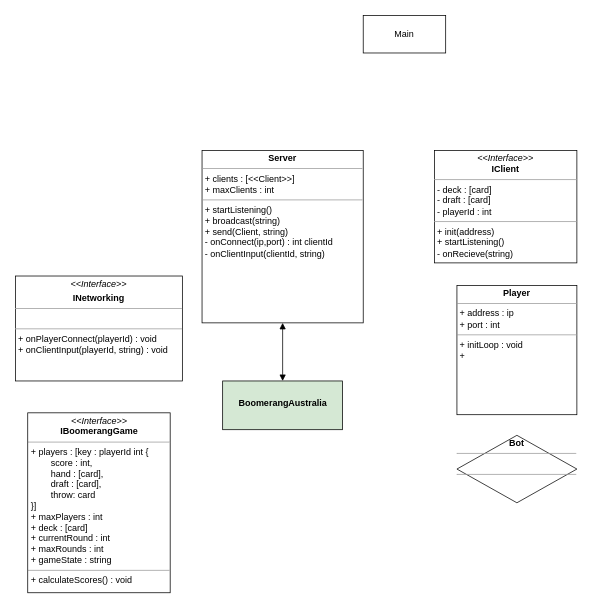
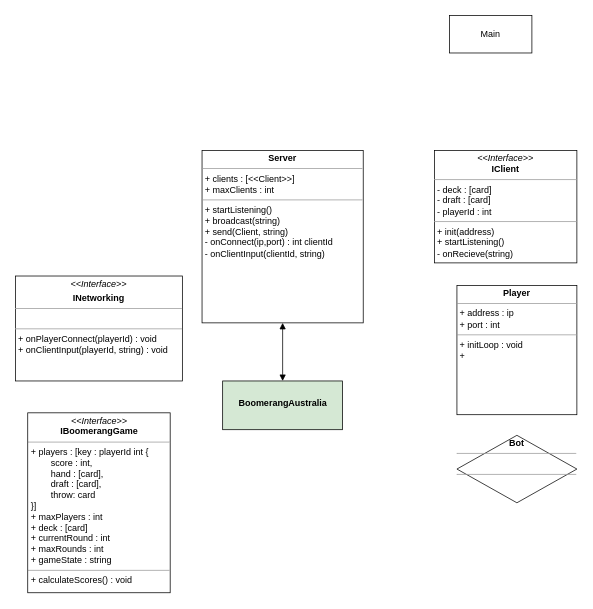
  <mxCell id="0" />
  <mxCell id="1" parent="0" />
  <mxCell id="2" value="&lt;p style=&quot;margin:0px;margin-top:4px;text-align:center;&quot;&gt;&lt;b&gt;Server&lt;/b&gt;&lt;/p&gt;&lt;hr size=&quot;1&quot;&gt;&lt;p style=&quot;margin:0px;margin-left:4px;&quot;&gt;+ clients : [&amp;lt;&amp;lt;Client&amp;gt;&amp;gt;]&lt;/p&gt;&lt;p style=&quot;margin:0px;margin-left:4px;&quot;&gt;+ maxClients : int&lt;/p&gt;&lt;hr size=&quot;1&quot;&gt;&lt;p style=&quot;margin:0px;margin-left:4px;&quot;&gt;&lt;span style=&quot;background-color: initial;&quot;&gt;+ startListening()&amp;nbsp;&lt;/span&gt;&lt;br&gt;&lt;/p&gt;&lt;p style=&quot;margin:0px;margin-left:4px;&quot;&gt;+ broadcast(string)&amp;nbsp;&lt;/p&gt;&lt;p style=&quot;margin:0px;margin-left:4px;&quot;&gt;+ send(Client, string)&amp;nbsp;&lt;/p&gt;&lt;p style=&quot;margin:0px;margin-left:4px;&quot;&gt;- onConnect(ip,port) : int clientId&lt;/p&gt;&lt;p style=&quot;margin:0px;margin-left:4px;&quot;&gt;- onClientInput(clientId, string)&amp;nbsp;&lt;/p&gt;&lt;p style=&quot;margin:0px;margin-left:4px;&quot;&gt;&lt;br&gt;&lt;/p&gt;" style="verticalAlign=top;align=left;overflow=fill;fontSize=12;fontFamily=Helvetica;html=1;whiteSpace=wrap;" parent="1" vertex="1"><mxGeometry x="269" y="200" width="215" height="230" as="geometry" /></mxCell>
  <mxCell id="3" value="&lt;p style=&quot;margin:0px;margin-top:4px;text-align:center;&quot;&gt;&lt;i&gt;&amp;lt;&amp;lt;Interface&amp;gt;&amp;gt;&lt;/i&gt;&lt;br&gt;&lt;b&gt;IClient&lt;/b&gt;&lt;/p&gt;&lt;hr size=&quot;1&quot;&gt;&lt;p style=&quot;margin:0px;margin-left:4px;&quot;&gt;- deck : [card]&lt;br&gt;- draft : [card]&lt;/p&gt;&lt;p style=&quot;margin:0px;margin-left:4px;&quot;&gt;- playerId : int&lt;/p&gt;&lt;hr size=&quot;1&quot;&gt;&lt;p style=&quot;margin:0px;margin-left:4px;&quot;&gt;+ init(address)&lt;/p&gt;&lt;p style=&quot;margin:0px;margin-left:4px;&quot;&gt;+ startListening()&lt;/p&gt;&lt;p style=&quot;margin:0px;margin-left:4px;&quot;&gt;- onRecieve(string)&lt;/p&gt;&lt;p style=&quot;margin:0px;margin-left:4px;&quot;&gt;&lt;br&gt;&lt;/p&gt;" style="verticalAlign=top;align=left;overflow=fill;fontSize=12;fontFamily=Helvetica;html=1;whiteSpace=wrap;" parent="1" vertex="1"><mxGeometry x="579" y="200" width="190" height="150" as="geometry" /></mxCell>
  <mxCell id="4" value="&lt;p style=&quot;margin:0px;margin-top:4px;text-align:center;&quot;&gt;&lt;b&gt;Bot&lt;/b&gt;&lt;/p&gt;&lt;hr size=&quot;1&quot;&gt;&lt;p style=&quot;margin:0px;margin-left:4px;&quot;&gt;&lt;br&gt;&lt;/p&gt;&lt;hr size=&quot;1&quot;&gt;&lt;p style=&quot;margin:0px;margin-left:4px;&quot;&gt;&lt;br&gt;&lt;/p&gt;" style="rhombus;verticalAlign=top;align=left;overflow=fill;fontSize=12;fontFamily=Helvetica;html=1;whiteSpace=wrap;" parent="1" vertex="1"><mxGeometry x="609" y="580" width="160" height="90" as="geometry" /></mxCell>
  <mxCell id="5" value="&lt;p style=&quot;margin:0px;margin-top:4px;text-align:center;&quot;&gt;&lt;b&gt;Player&lt;/b&gt;&lt;/p&gt;&lt;hr size=&quot;1&quot;&gt;&lt;p style=&quot;margin:0px;margin-left:4px;&quot;&gt;+ address : ip&lt;/p&gt;&lt;p style=&quot;margin:0px;margin-left:4px;&quot;&gt;+ port : int&lt;/p&gt;&lt;hr size=&quot;1&quot;&gt;&lt;p style=&quot;margin:0px;margin-left:4px;&quot;&gt;+ initLoop : void&lt;/p&gt;&lt;p style=&quot;margin:0px;margin-left:4px;&quot;&gt;+&amp;nbsp;&lt;/p&gt;" style="verticalAlign=top;align=left;overflow=fill;fontSize=12;fontFamily=Helvetica;html=1;whiteSpace=wrap;" parent="1" vertex="1"><mxGeometry x="609" y="380" width="160" height="172.5" as="geometry" /></mxCell>
  <mxCell id="6" value="&lt;p style=&quot;margin:0px;margin-top:4px;text-align:center;&quot;&gt;&lt;b&gt;&lt;br&gt;&lt;/b&gt;&lt;/p&gt;&lt;p style=&quot;margin:0px;margin-top:4px;text-align:center;&quot;&gt;&lt;b&gt;BoomerangAustralia&lt;/b&gt;&lt;/p&gt;&lt;p style=&quot;margin:0px;margin-left:4px;&quot;&gt;&lt;br&gt;&lt;/p&gt;" style="verticalAlign=top;align=left;overflow=fill;fontSize=12;fontFamily=Helvetica;html=1;whiteSpace=wrap;fillColor=#d5e8d4;" parent="1" vertex="1"><mxGeometry x="296.5" y="507.5" width="160" height="65" as="geometry" /></mxCell>
- <mxCell id="7" value="Main" style="html=1;whiteSpace=wrap;" parent="1" vertex="1"><mxGeometry x="484" y="20" width="110" height="50" as="geometry" /></mxCell>
+ <mxCell id="7" value="Main" style="html=1;whiteSpace=wrap;" parent="1" vertex="1"><mxGeometry x="599" y="20" width="110" height="50" as="geometry" /></mxCell>
  <mxCell id="8" value="&lt;p style=&quot;margin:0px;margin-top:4px;text-align:center;&quot;&gt;&lt;i&gt;&amp;lt;&amp;lt;Interface&amp;gt;&amp;gt;&lt;/i&gt;&lt;/p&gt;&lt;p style=&quot;margin:0px;margin-top:4px;text-align:center;&quot;&gt;&lt;b&gt;INetworking&lt;/b&gt;&lt;/p&gt;&lt;hr size=&quot;1&quot;&gt;&lt;p style=&quot;margin:0px;margin-left:4px;&quot;&gt;&lt;br&gt;&lt;/p&gt;&lt;hr size=&quot;1&quot;&gt;&lt;p style=&quot;margin:0px;margin-left:4px;&quot;&gt;+ onPlayerConnect(playerId) : void&lt;/p&gt;&lt;p style=&quot;margin:0px;margin-left:4px;&quot;&gt;+ onClientInput(playerId, string) : void&lt;/p&gt;" style="verticalAlign=top;align=left;overflow=fill;fontSize=12;fontFamily=Helvetica;html=1;whiteSpace=wrap;" parent="1" vertex="1"><mxGeometry x="20.25" y="367.5" width="222.5" height="140" as="geometry" /></mxCell>
  <mxCell id="9" value="&lt;p style=&quot;margin:0px;margin-top:4px;text-align:center;&quot;&gt;&lt;i&gt;&amp;lt;&amp;lt;Interface&amp;gt;&amp;gt;&lt;/i&gt;&lt;br&gt;&lt;b&gt;IBoomerangGame&lt;/b&gt;&lt;/p&gt;&lt;hr size=&quot;1&quot;&gt;&lt;p style=&quot;margin:0px;margin-left:4px;&quot;&gt;+ players : [key : playerId int {&lt;/p&gt;&lt;p style=&quot;margin:0px;margin-left:4px;&quot;&gt;&lt;span style=&quot;white-space: pre;&quot;&gt;&#09;&lt;/span&gt;score : int,&amp;nbsp;&lt;/p&gt;&lt;p style=&quot;margin:0px;margin-left:4px;&quot;&gt;&lt;span style=&quot;white-space: pre;&quot;&gt;&#09;&lt;/span&gt;hand : [card],&amp;nbsp;&lt;/p&gt;&lt;p style=&quot;margin:0px;margin-left:4px;&quot;&gt;&lt;span style=&quot;white-space: pre;&quot;&gt;&#09;&lt;/span&gt;draft : [card],&lt;br&gt;&lt;/p&gt;&lt;p style=&quot;margin:0px;margin-left:4px;&quot;&gt;&lt;span style=&quot;white-space: pre;&quot;&gt;&#09;&lt;/span&gt;throw: card&lt;br&gt;&lt;/p&gt;&lt;p style=&quot;margin:0px;margin-left:4px;&quot;&gt;}]&lt;/p&gt;&lt;p style=&quot;margin:0px;margin-left:4px;&quot;&gt;+ maxPlayers : int&lt;/p&gt;&lt;p style=&quot;margin:0px;margin-left:4px;&quot;&gt;+ deck : [card]&lt;/p&gt;&lt;p style=&quot;margin:0px;margin-left:4px;&quot;&gt;+ currentRound : int&lt;/p&gt;&lt;p style=&quot;margin:0px;margin-left:4px;&quot;&gt;+ maxRounds : int&lt;/p&gt;&lt;p style=&quot;margin:0px;margin-left:4px;&quot;&gt;+ gameState : string&amp;nbsp;&lt;/p&gt;&lt;hr size=&quot;1&quot;&gt;&lt;p style=&quot;margin:0px;margin-left:4px;&quot;&gt;+ calculateScores() : void&lt;/p&gt;&lt;p style=&quot;margin:0px;margin-left:4px;&quot;&gt;&lt;br&gt;&lt;/p&gt;" style="verticalAlign=top;align=left;overflow=fill;fontSize=12;fontFamily=Helvetica;html=1;whiteSpace=wrap;" parent="1" vertex="1"><mxGeometry x="36.5" y="550" width="190" height="240" as="geometry" /></mxCell>
  <mxCell id="10" value="" style="endArrow=block;startArrow=block;endFill=1;startFill=1;html=1;rounded=0;exitX=0.5;exitY=0;exitDx=0;exitDy=0;entryX=0.5;entryY=1;entryDx=0;entryDy=0;" parent="1" source="6" target="2" edge="1"><mxGeometry width="160" relative="1" as="geometry"><mxPoint x="349" y="470" as="sourcePoint" /><mxPoint x="509" y="470" as="targetPoint" /></mxGeometry></mxCell>
